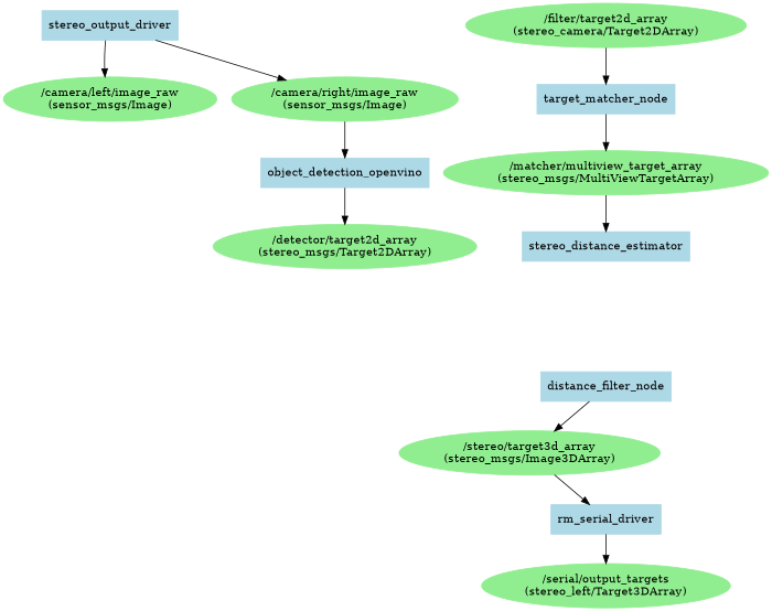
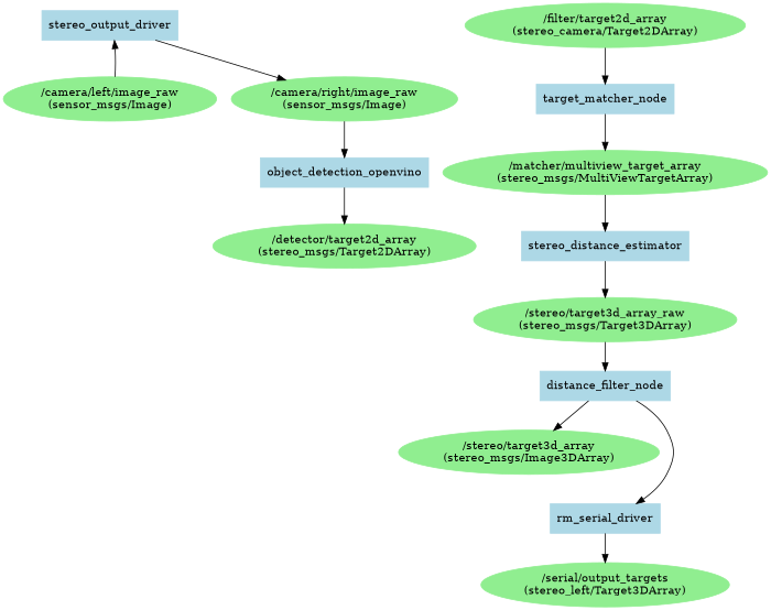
  digraph {
    rankdir=TD
    node [color=lightgreen shape=ellipse style=filled]
    n1 [color=lightblue label=stereo_output_driver shape=box]
    n2 [label="/camera/left/image_raw\n(sensor_msgs/Image)"]
    n3 [label="/camera/right/image_raw\n(sensor_msgs/Image)"]
    n4 [color=lightblue label=object_detection_openvino shape=box]
    n5 [label="/detector/target2d_array\n(stereo_msgs/Target2DArray)"]
    n6 [label="/filter/target2d_array\n(stereo_camera/Target2DArray)"]
    n7 [color=lightblue label=target_matcher_node shape=box]
    n8 [label="/matcher/multiview_target_array\n(stereo_msgs/MultiViewTargetArray)"]
    n9 [color=lightblue label=stereo_distance_estimator shape=box]
+   n10 [label="/stereo/target3d_array_raw\n(stereo_msgs/Target3DArray)"]
    n11 [color=lightblue label=distance_filter_node shape=box]
    n12 [label="/stereo/target3d_array\n(stereo_msgs/Image3DArray)"]
    n13 [color=lightblue label=rm_serial_driver shape=box]
    n14 [label="/serial/output_targets\n(stereo_left/Target3DArray)"]
-   n1 -> n2
+   n2 -> n1
    n1 -> n3
    n3 -> n4
    n4 -> n5
    n6 -> n7
    n7 -> n8
    n8 -> n9
+   n9 -> n10
+   n10 -> n11
    n11 -> n12
-   n12 -> n13
+   n11 -> n13
    n13 -> n14
  }
